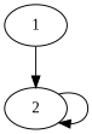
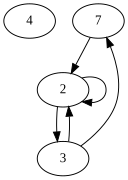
  digraph {
    fontname="Liberation Serif"
    node [fontname="Liberation Serif"]
    edge [fontname="Liberation Serif"]
-   1
+   4
+   1 [label=7]
    2
+   3
    1 -> 2
    2 -> 2
+   2 -> 3
+   3 -> 1
+   3 -> 2
  }
